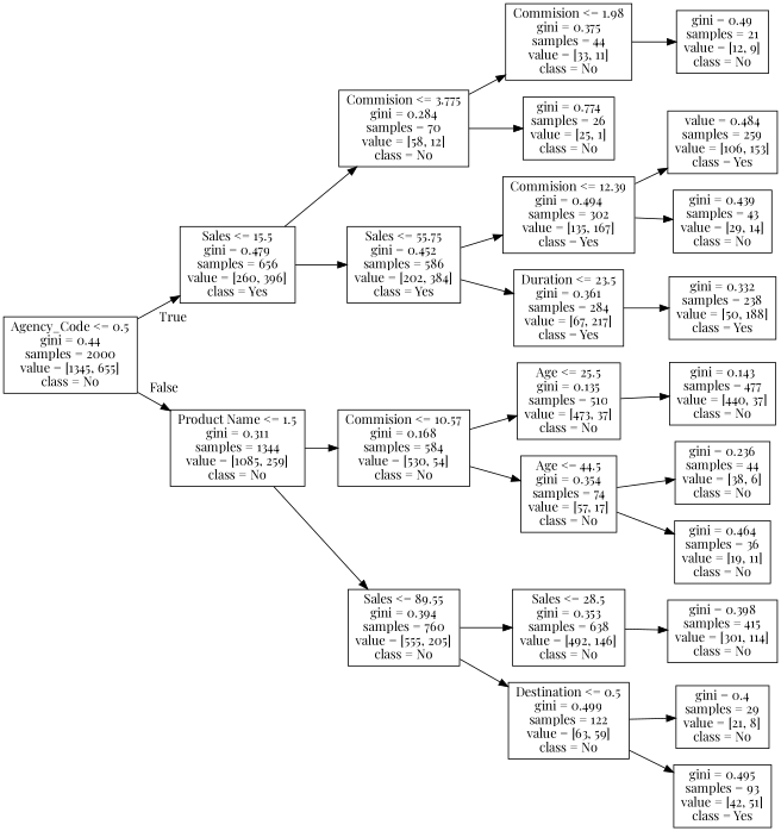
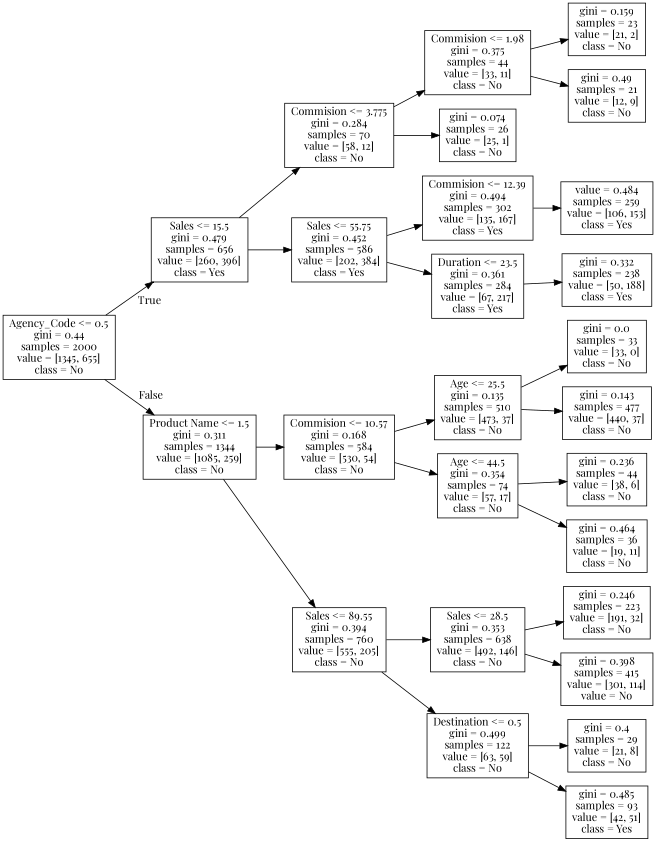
  digraph {
    fontname="Playfair Display"
    rankdir=LR
    node [fontname="Playfair Display" shape=box]
    edge [fontname="Playfair Display"]
    n1 [label="Agency_Code <= 0.5\ngini = 0.44\nsamples = 2000\nvalue = [1345, 655]\nclass = No"]
    n2 [label="Sales <= 15.5\ngini = 0.479\nsamples = 656\nvalue = [260, 396]\nclass = Yes"]
    n3 [label="Product Name <= 1.5\ngini = 0.311\nsamples = 1344\nvalue = [1085, 259]\nclass = No"]
    n4 [label="Commision <= 3.775\ngini = 0.284\nsamples = 70\nvalue = [58, 12]\nclass = No"]
    n5 [label="Sales <= 55.75\ngini = 0.452\nsamples = 586\nvalue = [202, 384]\nclass = Yes"]
    n6 [label="Commision <= 10.57\ngini = 0.168\nsamples = 584\nvalue = [530, 54]\nclass = No"]
    n7 [label="Sales <= 89.55\ngini = 0.394\nsamples = 760\nvalue = [555, 205]\nclass = No"]
    n8 [label="Commision <= 1.98\ngini = 0.375\nsamples = 44\nvalue = [33, 11]\nclass = No"]
-   n9 [label="gini = 0.774\nsamples = 26\nvalue = [25, 1]\nclass = No"]
+   n9 [label="gini = 0.074\nsamples = 26\nvalue = [25, 1]\nclass = No"]
    n10 [label="Commision <= 12.39\ngini = 0.494\nsamples = 302\nvalue = [135, 167]\nclass = Yes"]
    n11 [label="Duration <= 23.5\ngini = 0.361\nsamples = 284\nvalue = [67, 217]\nclass = Yes"]
+   n12 [label="gini = 0.159\nsamples = 23\nvalue = [21, 2]\nclass = No"]
    n13 [label="gini = 0.49\nsamples = 21\nvalue = [12, 9]\nclass = No"]
    n14 [label="value = 0.484\nsamples = 259\nvalue = [106, 153]\nclass = Yes"]
-   n15 [label="gini = 0.439\nsamples = 43\nvalue = [29, 14]\nclass = No"]
    n16 [label="gini = 0.332\nsamples = 238\nvalue = [50, 188]\nclass = Yes"]
    n17 [label="Age <= 25.5\ngini = 0.135\nsamples = 510\nvalue = [473, 37]\nclass = No"]
    n18 [label="Age <= 44.5\ngini = 0.354\nsamples = 74\nvalue = [57, 17]\nclass = No"]
    n19 [label="Sales <= 28.5\ngini = 0.353\nsamples = 638\nvalue = [492, 146]\nclass = No"]
    n20 [label="Destination <= 0.5\ngini = 0.499\nsamples = 122\nvalue = [63, 59]\nclass = No"]
+   n21 [label="gini = 0.0\nsamples = 33\nvalue = [33, 0]\nclass = No"]
    n22 [label="gini = 0.143\nsamples = 477\nvalue = [440, 37]\nclass = No"]
    n23 [label="gini = 0.236\nsamples = 44\nvalue = [38, 6]\nclass = No"]
    n24 [label="gini = 0.464\nsamples = 36\nvalue = [19, 11]\nclass = No"]
-   n26 [label="gini = 0.398\nsamples = 415\nvalue = [301, 114]\nclass = No"]
+   n25 [label="gini = 0.246\nsamples = 223\nvalue = [191, 32]\nclass = No"]
+   n26 [label="gini = 0.398\nsamples = 415\nvalue = [301, 114]\nvalue = No"]
    n27 [label="gini = 0.4\nsamples = 29\nvalue = [21, 8]\nclass = No"]
-   n28 [label="gini = 0.495\nsamples = 93\nvalue = [42, 51]\nclass = Yes"]
+   n28 [label="gini = 0.485\nsamples = 93\nvalue = [42, 51]\nclass = Yes"]
    n1 -> n2 [headlabel=True labelangle=45 labeldistance=2.5]
    n1 -> n3 [headlabel=False labelangle=-45 labeldistance=2.5]
    n2 -> n4
    n2 -> n5
    n3 -> n6
    n3 -> n7
    n4 -> n8
    n4 -> n9
    n5 -> n10
    n5 -> n11
    n6 -> n17
    n6 -> n18
    n7 -> n19
    n7 -> n20
+   n8 -> n12
    n8 -> n13
    n10 -> n14
-   n10 -> n15
    n11 -> n16
+   n17 -> n21
    n17 -> n22
    n18 -> n23
    n18 -> n24
+   n19 -> n25
    n19 -> n26
    n20 -> n27
    n20 -> n28
  }
